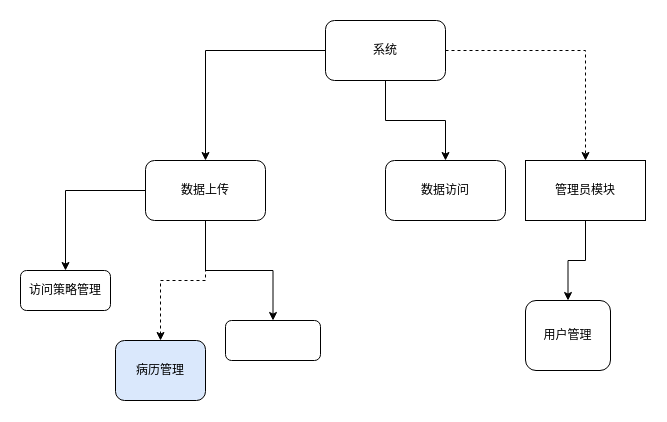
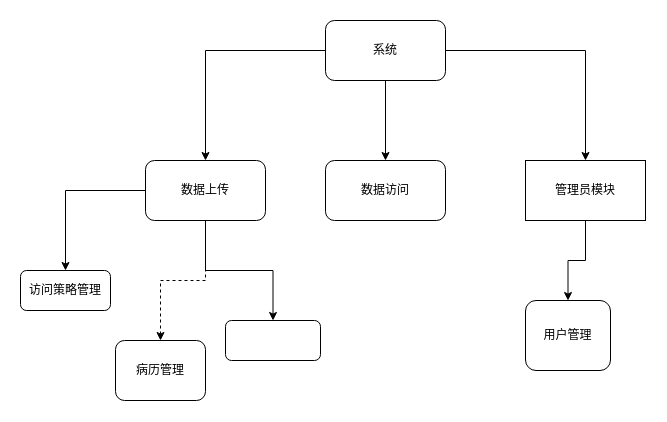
  <mxCell id="0" />
  <mxCell id="1" parent="0" />
  <mxCell id="2" value="" style="edgeStyle=orthogonalEdgeStyle;rounded=0;orthogonalLoop=1;jettySize=auto;html=1;" edge="1" parent="1" source="5" target="9"><mxGeometry relative="1" as="geometry" /></mxCell>
  <mxCell id="3" value="" style="edgeStyle=orthogonalEdgeStyle;rounded=0;orthogonalLoop=1;jettySize=auto;html=1;" edge="1" parent="1" source="5" target="10"><mxGeometry relative="1" as="geometry" /></mxCell>
- <mxCell id="4" value="" style="edgeStyle=orthogonalEdgeStyle;rounded=0;orthogonalLoop=1;jettySize=auto;html=1;dashed=1;" edge="1" parent="1" source="5" target="12"><mxGeometry relative="1" as="geometry" /></mxCell>
+ <mxCell id="4" value="" style="edgeStyle=orthogonalEdgeStyle;rounded=0;orthogonalLoop=1;jettySize=auto;html=1;" edge="1" parent="1" source="5" target="12"><mxGeometry relative="1" as="geometry" /></mxCell>
  <mxCell id="5" value="系统" style="rounded=1;whiteSpace=wrap;html=1;" vertex="1" parent="1"><mxGeometry x="325" y="20" width="120" height="60" as="geometry" /></mxCell>
  <mxCell id="6" value="" style="edgeStyle=orthogonalEdgeStyle;rounded=0;orthogonalLoop=1;jettySize=auto;html=1;" edge="1" parent="1" source="9" target="13"><mxGeometry relative="1" as="geometry" /></mxCell>
  <mxCell id="7" value="" style="edgeStyle=orthogonalEdgeStyle;rounded=0;orthogonalLoop=1;jettySize=auto;html=1;dashed=1;" edge="1" parent="1" source="9" target="14"><mxGeometry relative="1" as="geometry" /></mxCell>
  <mxCell id="8" style="edgeStyle=orthogonalEdgeStyle;rounded=0;orthogonalLoop=1;jettySize=auto;html=1;exitX=0.5;exitY=1;exitDx=0;exitDy=0;" edge="1" parent="1" source="9" target="15"><mxGeometry relative="1" as="geometry"><mxPoint x="285" y="350" as="targetPoint" /></mxGeometry></mxCell>
  <mxCell id="9" value="数据上传" style="rounded=1;whiteSpace=wrap;html=1;" vertex="1" parent="1"><mxGeometry x="145" y="160" width="120" height="60" as="geometry" /></mxCell>
- <mxCell id="10" value="数据访问" style="whiteSpace=wrap;html=1;rounded=1;" vertex="1" parent="1"><mxGeometry x="385" y="160" width="120" height="60" as="geometry" /></mxCell>
+ <mxCell id="10" value="数据访问" style="whiteSpace=wrap;html=1;rounded=1;" vertex="1" parent="1"><mxGeometry x="325" y="160" width="120" height="60" as="geometry" /></mxCell>
  <mxCell id="11" value="" style="edgeStyle=orthogonalEdgeStyle;rounded=0;orthogonalLoop=1;jettySize=auto;html=1;" edge="1" parent="1" source="12" target="16"><mxGeometry relative="1" as="geometry" /></mxCell>
  <mxCell id="12" value="管理员模块" style="whiteSpace=wrap;html=1;rounded=0;" vertex="1" parent="1"><mxGeometry x="525" y="160" width="120" height="60" as="geometry" /></mxCell>
  <mxCell id="13" value="访问策略管理" style="whiteSpace=wrap;html=1;rounded=1;" vertex="1" parent="1"><mxGeometry x="20" y="270" width="90" height="40" as="geometry" /></mxCell>
- <mxCell id="14" value="病历管理" style="whiteSpace=wrap;html=1;rounded=1;fillColor=#dae8fc;" vertex="1" parent="1"><mxGeometry x="115" y="340" width="90" height="60" as="geometry" /></mxCell>
+ <mxCell id="14" value="病历管理" style="whiteSpace=wrap;html=1;rounded=1;" vertex="1" parent="1"><mxGeometry x="115" y="340" width="90" height="60" as="geometry" /></mxCell>
  <mxCell id="15" value="" style="rounded=1;whiteSpace=wrap;html=1;" vertex="1" parent="1"><mxGeometry x="225" y="320" width="95" height="40" as="geometry" /></mxCell>
  <mxCell id="16" value="用户管理" style="whiteSpace=wrap;html=1;rounded=1;" vertex="1" parent="1"><mxGeometry x="525" y="300" width="85" height="70" as="geometry" /></mxCell>
